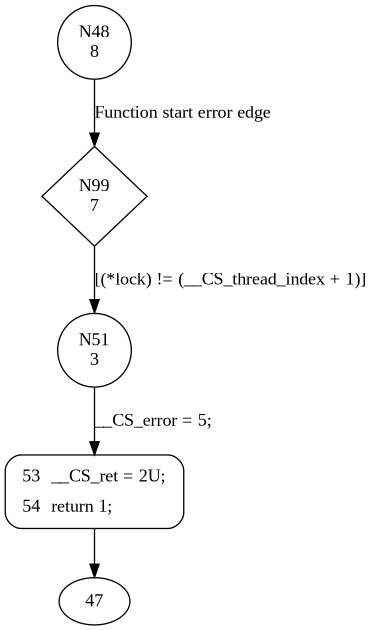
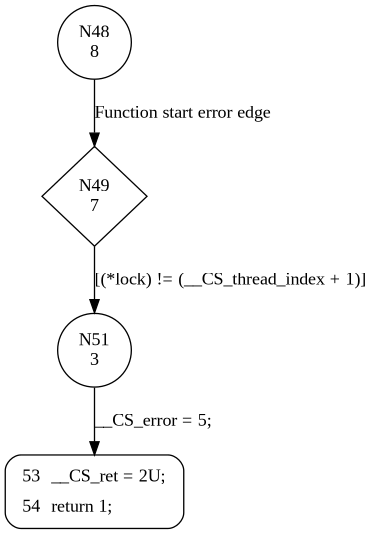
  digraph {
    fontname="Liberation Serif"
    node [fontname="Liberation Serif" shape=circle]
    edge [fontname="Liberation Serif"]
    n1 [label="N48\n8"]
-   n2 [label="N99\n7" shape=diamond]
+   n2 [label="N49\n7" shape=diamond]
    n3 [label="N51\n3"]
    n4 [fillcolor=white label=<<table border="0" cellborder="0" cellpadding="3" bgcolor="white"><tr><td align="right">53</td><td align="left">__CS_ret = 2U;</td></tr><tr><td align="right">54</td><td align="left">return 1;</td></tr></table>> penwidth=1 shape=Mrecord style="filled,bold"]
-   47 [shape=""]
    n1 -> n2 [label="Function start error edge"]
    n2 -> n3 [label="[(*lock) != (__CS_thread_index + 1)]"]
    n3 -> n4 [label="__CS_error = 5;"]
-   n4 -> 47
  }
